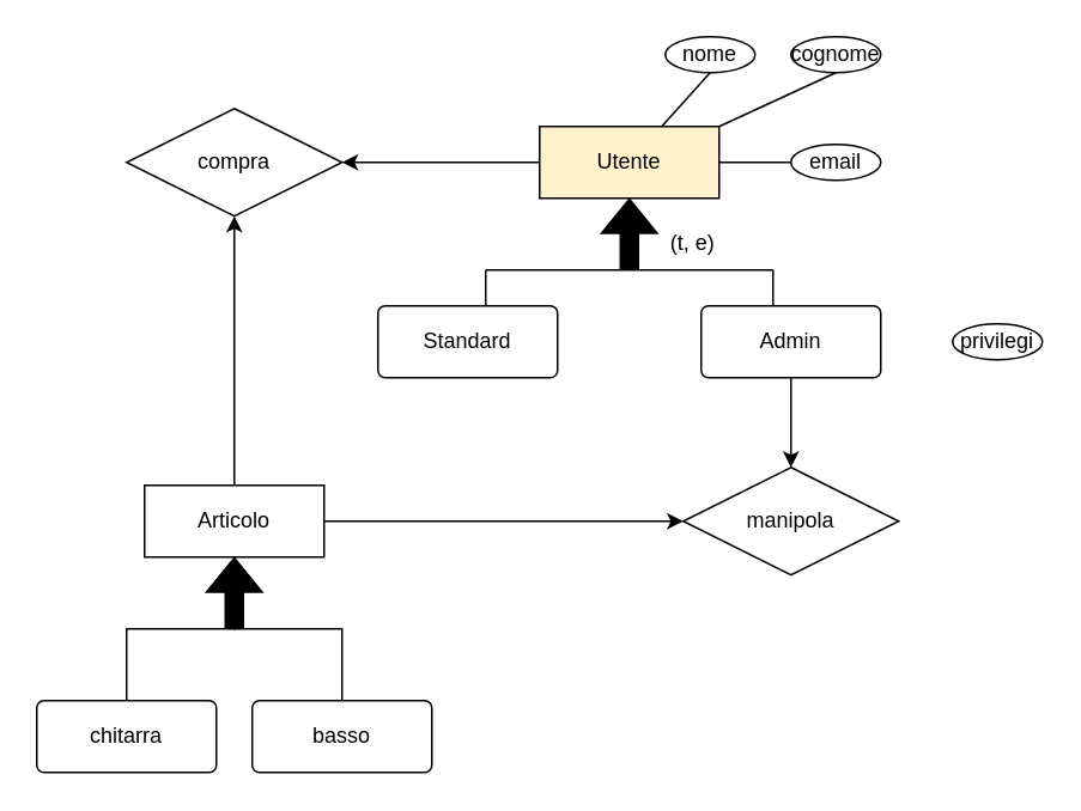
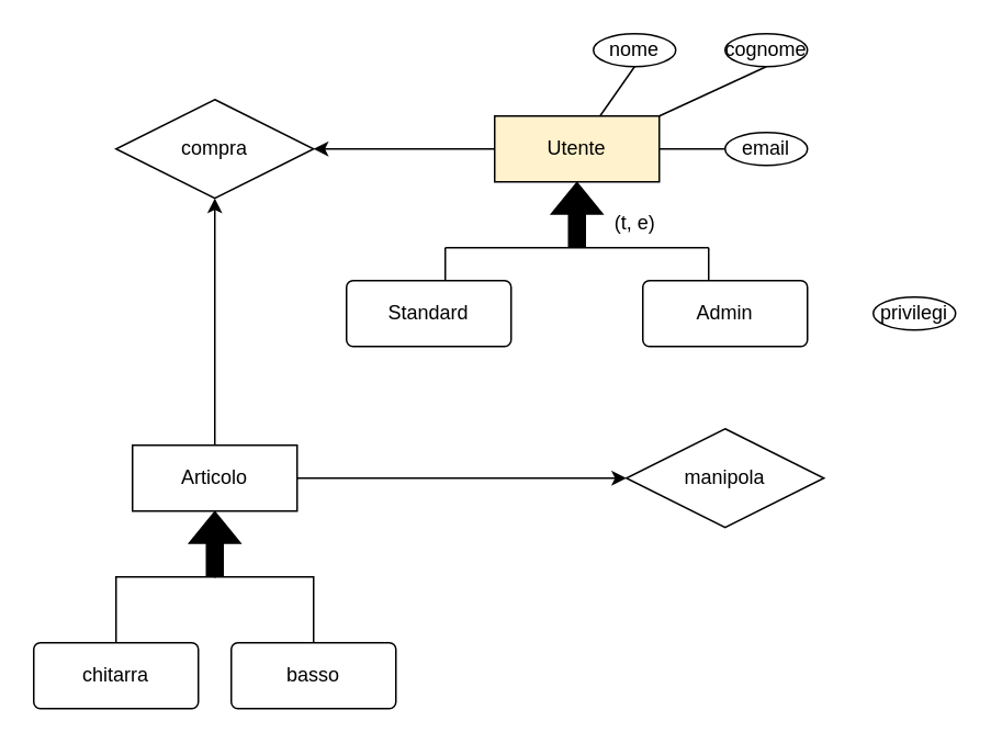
  <mxCell id="0" />
  <mxCell id="1" parent="0" />
  <mxCell id="2" value="" style="edgeStyle=orthogonalEdgeStyle;rounded=0;orthogonalLoop=1;jettySize=auto;html=1;" edge="1" parent="1" source="3" target="12"><mxGeometry relative="1" as="geometry" /></mxCell>
  <mxCell id="3" value="Utente" style="whiteSpace=wrap;html=1;align=center;fillColor=#fff2cc;" vertex="1" parent="1"><mxGeometry x="300" y="70" width="100" height="40" as="geometry" /></mxCell>
  <mxCell id="4" value="Standard" style="rounded=1;arcSize=10;whiteSpace=wrap;html=1;align=center;" vertex="1" parent="1"><mxGeometry x="210" y="170" width="100" height="40" as="geometry" /></mxCell>
- <mxCell id="5" value="" style="edgeStyle=orthogonalEdgeStyle;rounded=0;orthogonalLoop=1;jettySize=auto;html=1;" edge="1" parent="1" source="6" target="16"><mxGeometry relative="1" as="geometry" /></mxCell>
  <mxCell id="6" value="Admin" style="rounded=1;arcSize=10;whiteSpace=wrap;html=1;align=center;" vertex="1" parent="1"><mxGeometry x="390" y="170" width="100" height="40" as="geometry" /></mxCell>
  <mxCell id="7" value="" style="endArrow=none;html=1;rounded=0;" edge="1" parent="1"><mxGeometry relative="1" as="geometry"><mxPoint x="270" y="150" as="sourcePoint" /><mxPoint x="430" y="150" as="targetPoint" /></mxGeometry></mxCell>
  <mxCell id="8" value="" style="endArrow=none;html=1;rounded=0;" edge="1" parent="1"><mxGeometry relative="1" as="geometry"><mxPoint x="270" y="170" as="sourcePoint" /><mxPoint x="270" y="150" as="targetPoint" /></mxGeometry></mxCell>
  <mxCell id="9" value="" style="endArrow=none;html=1;rounded=0;" edge="1" parent="1"><mxGeometry relative="1" as="geometry"><mxPoint x="430" y="170" as="sourcePoint" /><mxPoint x="430" y="150" as="targetPoint" /><Array as="points"><mxPoint x="430" y="170" /></Array></mxGeometry></mxCell>
  <mxCell id="10" value="" style="shape=flexArrow;endArrow=classic;html=1;rounded=0;entryX=0.5;entryY=1;entryDx=0;entryDy=0;strokeColor=#000000;fillColor=#000000;" edge="1" parent="1" target="3"><mxGeometry width="50" height="50" relative="1" as="geometry"><mxPoint x="350" y="150" as="sourcePoint" /><mxPoint x="400" y="100" as="targetPoint" /></mxGeometry></mxCell>
  <mxCell id="11" value="(t, e)" style="text;html=1;align=center;verticalAlign=middle;resizable=0;points=[];autosize=1;strokeColor=none;fillColor=none;" vertex="1" parent="1"><mxGeometry x="360" y="120" width="50" height="30" as="geometry" /></mxCell>
  <mxCell id="12" value="compra" style="shape=rhombus;perimeter=rhombusPerimeter;whiteSpace=wrap;html=1;align=center;" vertex="1" parent="1"><mxGeometry x="70" y="60" width="120" height="60" as="geometry" /></mxCell>
  <mxCell id="13" value="" style="edgeStyle=orthogonalEdgeStyle;rounded=0;orthogonalLoop=1;jettySize=auto;html=1;entryX=0.5;entryY=1;entryDx=0;entryDy=0;" edge="1" parent="1" source="14" target="12"><mxGeometry relative="1" as="geometry"><mxPoint x="130" y="200" as="targetPoint" /></mxGeometry></mxCell>
  <mxCell id="14" value="Articolo" style="whiteSpace=wrap;html=1;align=center;" vertex="1" parent="1"><mxGeometry x="80" y="270" width="100" height="40" as="geometry" /></mxCell>
  <mxCell id="15" value="" style="edgeStyle=orthogonalEdgeStyle;rounded=0;orthogonalLoop=1;jettySize=auto;html=1;exitX=1;exitY=0.5;exitDx=0;exitDy=0;entryX=0;entryY=0.5;entryDx=0;entryDy=0;" edge="1" parent="1" source="14" target="16"><mxGeometry relative="1" as="geometry"><mxPoint x="370" y="320" as="targetPoint" /></mxGeometry></mxCell>
  <mxCell id="16" value="manipola" style="shape=rhombus;perimeter=rhombusPerimeter;whiteSpace=wrap;html=1;align=center;" vertex="1" parent="1"><mxGeometry x="380" y="260" width="120" height="60" as="geometry" /></mxCell>
  <mxCell id="17" value="" style="shape=flexArrow;endArrow=classic;html=1;rounded=0;fillColor=#000000;" edge="1" parent="1"><mxGeometry width="50" height="50" relative="1" as="geometry"><mxPoint x="130" y="350" as="sourcePoint" /><mxPoint x="130" y="310" as="targetPoint" /></mxGeometry></mxCell>
  <mxCell id="18" value="" style="edgeStyle=orthogonalEdgeStyle;rounded=0;orthogonalLoop=1;jettySize=auto;html=1;" edge="1" parent="1" source="19" target="14"><mxGeometry relative="1" as="geometry" /></mxCell>
  <mxCell id="19" value="chitarra" style="rounded=1;arcSize=10;whiteSpace=wrap;html=1;align=center;" vertex="1" parent="1"><mxGeometry x="20" y="390" width="100" height="40" as="geometry" /></mxCell>
  <mxCell id="20" value="" style="edgeStyle=orthogonalEdgeStyle;rounded=0;orthogonalLoop=1;jettySize=auto;html=1;" edge="1" parent="1" source="21" target="14"><mxGeometry relative="1" as="geometry" /></mxCell>
  <mxCell id="21" value="basso" style="rounded=1;arcSize=10;whiteSpace=wrap;html=1;align=center;" vertex="1" parent="1"><mxGeometry x="140" y="390" width="100" height="40" as="geometry" /></mxCell>
- <mxCell id="22" value="nome" style="ellipse;whiteSpace=wrap;html=1;align=center;" vertex="1" parent="1"><mxGeometry x="370" y="20" width="50" height="20" as="geometry" /></mxCell>
+ <mxCell id="22" value="nome" style="ellipse;whiteSpace=wrap;html=1;align=center;" vertex="1" parent="1"><mxGeometry x="360" y="20" width="50" height="20" as="geometry" /></mxCell>
  <mxCell id="23" value="cognome" style="ellipse;whiteSpace=wrap;html=1;align=center;" vertex="1" parent="1"><mxGeometry x="440" y="20" width="50" height="20" as="geometry" /></mxCell>
  <mxCell id="24" value="email" style="ellipse;whiteSpace=wrap;html=1;align=center;" vertex="1" parent="1"><mxGeometry x="440" y="80" width="50" height="20" as="geometry" /></mxCell>
  <mxCell id="25" value="" style="endArrow=none;html=1;rounded=0;exitX=0.5;exitY=1;exitDx=0;exitDy=0;" edge="1" parent="1" source="22" target="3"><mxGeometry relative="1" as="geometry"><mxPoint x="390" y="50" as="sourcePoint" /><mxPoint x="395" y="79" as="targetPoint" /></mxGeometry></mxCell>
  <mxCell id="26" value="" style="endArrow=none;html=1;rounded=0;exitX=0.5;exitY=1;exitDx=0;exitDy=0;entryX=1;entryY=0;entryDx=0;entryDy=0;" edge="1" parent="1" source="23" target="3"><mxGeometry relative="1" as="geometry"><mxPoint x="440" y="50" as="sourcePoint" /><mxPoint x="445" y="79" as="targetPoint" /></mxGeometry></mxCell>
  <mxCell id="27" value="" style="endArrow=none;html=1;rounded=0;exitX=0;exitY=0.5;exitDx=0;exitDy=0;entryX=1;entryY=0.5;entryDx=0;entryDy=0;" edge="1" parent="1" source="24" target="3"><mxGeometry relative="1" as="geometry"><mxPoint x="420" y="90" as="sourcePoint" /><mxPoint x="425" y="119" as="targetPoint" /></mxGeometry></mxCell>
  <mxCell id="28" value="privilegi" style="ellipse;whiteSpace=wrap;html=1;align=center;" vertex="1" parent="1"><mxGeometry x="530" y="180" width="50" height="20" as="geometry" /></mxCell>
